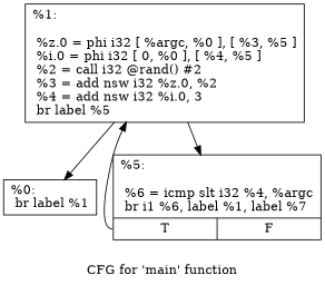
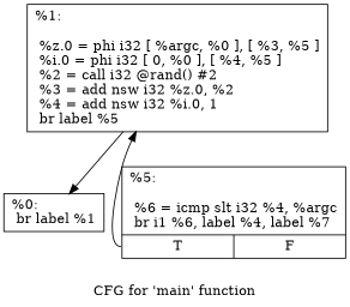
  digraph {
    label="CFG for 'main' function"
    node [shape=record]
    n1 [label="{%0:\l  br label %1\l}"]
-   n2 [label="{%1:\l\l  %z.0 = phi i32 [ %argc, %0 ], [ %3, %5 ]\l  %i.0 = phi i32 [ 0, %0 ], [ %4, %5 ]\l  %2 = call i32 @rand() #2\l  %3 = add nsw i32 %z.0, %2\l  %4 = add nsw i32 %i.0, 3\l  br label %5\l}"]
-   n3 [label="{%5:\l\l  %6 = icmp slt i32 %4, %argc\l  br i1 %6, label %1, label %7\l|{<s0>T|<s1>F}}"]
+   n2 [label="{%1:\l\l  %z.0 = phi i32 [ %argc, %0 ], [ %3, %5 ]\l  %i.0 = phi i32 [ 0, %0 ], [ %4, %5 ]\l  %2 = call i32 @rand() #2\l  %3 = add nsw i32 %z.0, %2\l  %4 = add nsw i32 %i.0, 1\l  br label %5\l}"]
+   n3 [label="{%5:\l\l  %6 = icmp slt i32 %4, %argc\l  br i1 %6, label %4, label %7\l|{<s0>T|<s1>F}}"]
    n2 -> n1
-   n2 -> n3
    n3 -> n2 [tailport=s0]
  }
